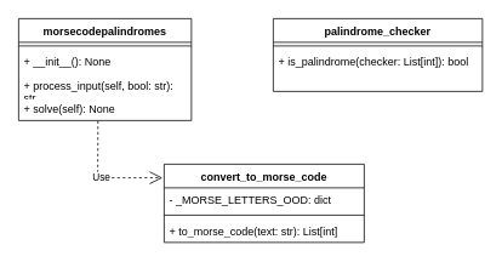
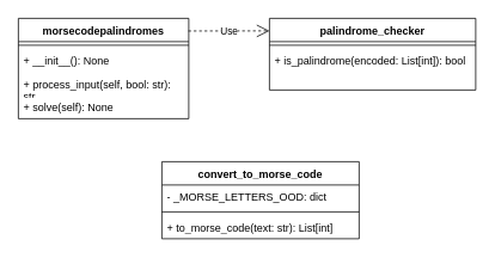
  <mxCell id="0" />
  <mxCell id="1" parent="0" />
  <mxCell id="2" value="morsecodepalindromes" style="swimlane;fontStyle=1;align=center;verticalAlign=top;childLayout=stackLayout;horizontal=1;startSize=26;horizontalStack=0;resizeParent=1;resizeParentMax=0;resizeLast=0;collapsible=1;marginBottom=0;whiteSpace=wrap;html=1;" vertex="1" parent="1"><mxGeometry x="20" y="20" width="190" height="112" as="geometry" /></mxCell>
  <mxCell id="3" value="" style="line;strokeWidth=1;fillColor=none;align=left;verticalAlign=middle;spacingTop=-1;spacingLeft=3;spacingRight=3;rotatable=0;labelPosition=right;points=[];portConstraint=eastwest;strokeColor=inherit;" vertex="1" parent="2"><mxGeometry y="26" width="190" height="8" as="geometry" /></mxCell>
  <mxCell id="4" value="+ __init__(): None" style="text;strokeColor=none;fillColor=none;align=left;verticalAlign=top;spacingLeft=4;spacingRight=4;overflow=hidden;rotatable=0;points=[[0,0.5],[1,0.5]];portConstraint=eastwest;whiteSpace=wrap;html=1;" vertex="1" parent="2"><mxGeometry y="34" width="190" height="26" as="geometry" /></mxCell>
  <mxCell id="5" value="+ process_input(self, bool: str): str" style="text;strokeColor=none;fillColor=none;align=left;verticalAlign=top;spacingLeft=4;spacingRight=4;overflow=hidden;rotatable=0;points=[[0,0.5],[1,0.5]];portConstraint=eastwest;whiteSpace=wrap;html=1;" vertex="1" parent="2"><mxGeometry y="60" width="190" height="26" as="geometry" /></mxCell>
  <mxCell id="6" value="+ solve(self): None" style="text;strokeColor=none;fillColor=none;align=left;verticalAlign=top;spacingLeft=4;spacingRight=4;overflow=hidden;rotatable=0;points=[[0,0.5],[1,0.5]];portConstraint=eastwest;whiteSpace=wrap;html=1;" vertex="1" parent="2"><mxGeometry y="86" width="190" height="26" as="geometry" /></mxCell>
  <mxCell id="7" value="palindrome_checker" style="swimlane;fontStyle=1;align=center;verticalAlign=top;childLayout=stackLayout;horizontal=1;startSize=26;horizontalStack=0;resizeParent=1;resizeParentMax=0;resizeLast=0;collapsible=1;marginBottom=0;whiteSpace=wrap;html=1;" vertex="1" parent="1"><mxGeometry x="300" y="20" width="230" height="80" as="geometry" /></mxCell>
  <mxCell id="8" value="" style="line;strokeWidth=1;fillColor=none;align=left;verticalAlign=middle;spacingTop=-1;spacingLeft=3;spacingRight=3;rotatable=0;labelPosition=right;points=[];portConstraint=eastwest;strokeColor=inherit;" vertex="1" parent="7"><mxGeometry y="26" width="230" height="8" as="geometry" /></mxCell>
- <mxCell id="9" value="+ is_palindrome(checker: List[int]): bool" style="text;strokeColor=none;fillColor=none;align=left;verticalAlign=top;spacingLeft=4;spacingRight=4;overflow=hidden;rotatable=0;points=[[0,0.5],[1,0.5]];portConstraint=eastwest;whiteSpace=wrap;html=1;" vertex="1" parent="7"><mxGeometry y="34" width="230" height="46" as="geometry" /></mxCell>
+ <mxCell id="9" value="+ is_palindrome(encoded: List[int]): bool" style="text;strokeColor=none;fillColor=none;align=left;verticalAlign=top;spacingLeft=4;spacingRight=4;overflow=hidden;rotatable=0;points=[[0,0.5],[1,0.5]];portConstraint=eastwest;whiteSpace=wrap;html=1;" vertex="1" parent="7"><mxGeometry y="34" width="230" height="46" as="geometry" /></mxCell>
  <mxCell id="10" value="convert_to_morse_code" style="swimlane;fontStyle=1;align=center;verticalAlign=top;childLayout=stackLayout;horizontal=1;startSize=26;horizontalStack=0;resizeParent=1;resizeParentMax=0;resizeLast=0;collapsible=1;marginBottom=0;whiteSpace=wrap;html=1;" vertex="1" parent="1"><mxGeometry x="180" y="180" width="220" height="86" as="geometry" /></mxCell>
  <mxCell id="11" value="- _MORSE_LETTERS_OOD: dict" style="text;strokeColor=none;fillColor=none;align=left;verticalAlign=top;spacingLeft=4;spacingRight=4;overflow=hidden;rotatable=0;points=[[0,0.5],[1,0.5]];portConstraint=eastwest;whiteSpace=wrap;html=1;" vertex="1" parent="10"><mxGeometry y="26" width="220" height="26" as="geometry" /></mxCell>
  <mxCell id="12" value="" style="line;strokeWidth=1;fillColor=none;align=left;verticalAlign=middle;spacingTop=-1;spacingLeft=3;spacingRight=3;rotatable=0;labelPosition=right;points=[];portConstraint=eastwest;strokeColor=inherit;" vertex="1" parent="10"><mxGeometry y="52" width="220" height="8" as="geometry" /></mxCell>
  <mxCell id="13" value="+ to_morse_code(text: str): List[int]" style="text;strokeColor=none;fillColor=none;align=left;verticalAlign=top;spacingLeft=4;spacingRight=4;overflow=hidden;rotatable=0;points=[[0,0.5],[1,0.5]];portConstraint=eastwest;whiteSpace=wrap;html=1;" vertex="1" parent="10"><mxGeometry y="60" width="220" height="26" as="geometry" /></mxCell>
- <mxCell id="14" value="Use" style="endArrow=open;endSize=12;dashed=1;html=1;rounded=0;entryX=-0.008;entryY=0.174;entryDx=0;entryDy=0;entryPerimeter=0;exitX=0.459;exitY=1.016;exitDx=0;exitDy=0;exitPerimeter=0;" edge="1" parent="1" source="6" target="10"><mxGeometry width="160" relative="1" as="geometry"><mxPoint x="111" y="137" as="sourcePoint" /><mxPoint x="150" y="300" as="targetPoint" /><Array as="points"><mxPoint x="107" y="195" /></Array></mxGeometry></mxCell>
+ <mxCell id="15" value="Use" style="endArrow=open;endSize=12;dashed=1;html=1;rounded=0;exitX=0.998;exitY=0.126;exitDx=0;exitDy=0;exitPerimeter=0;entryX=0;entryY=0.175;entryDx=0;entryDy=0;entryPerimeter=0;" edge="1" parent="1" source="2" target="7"><mxGeometry width="160" relative="1" as="geometry"><mxPoint x="270" y="130" as="sourcePoint" /><mxPoint x="430" y="130" as="targetPoint" /></mxGeometry></mxCell>
